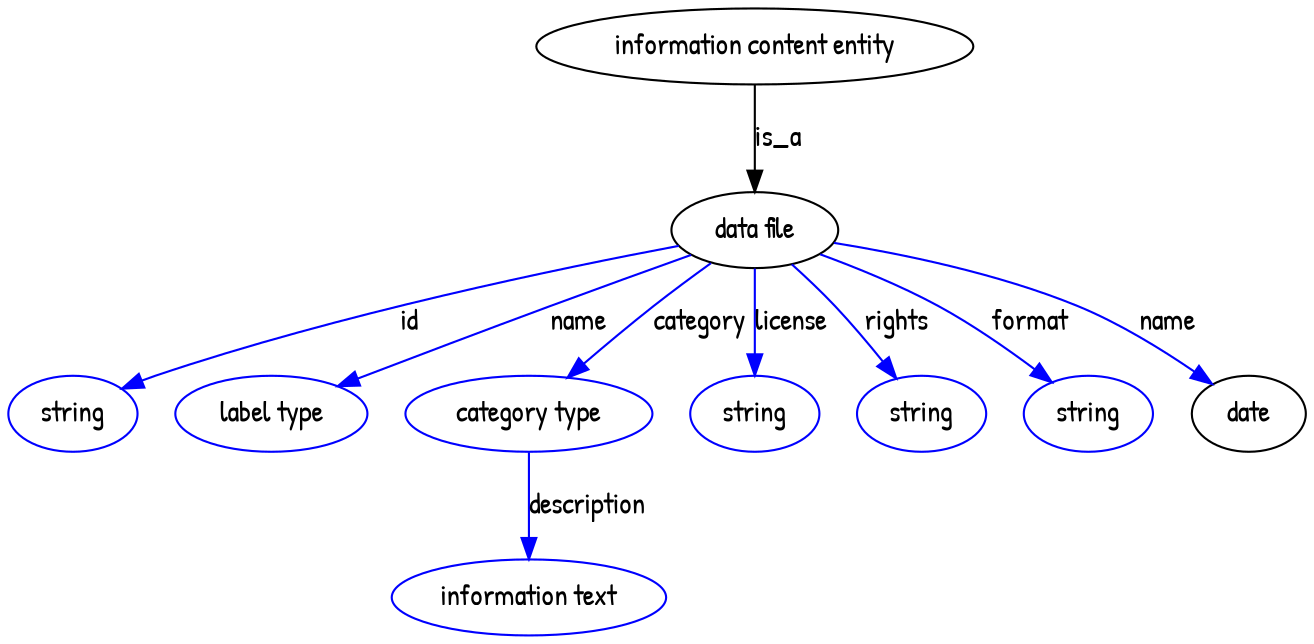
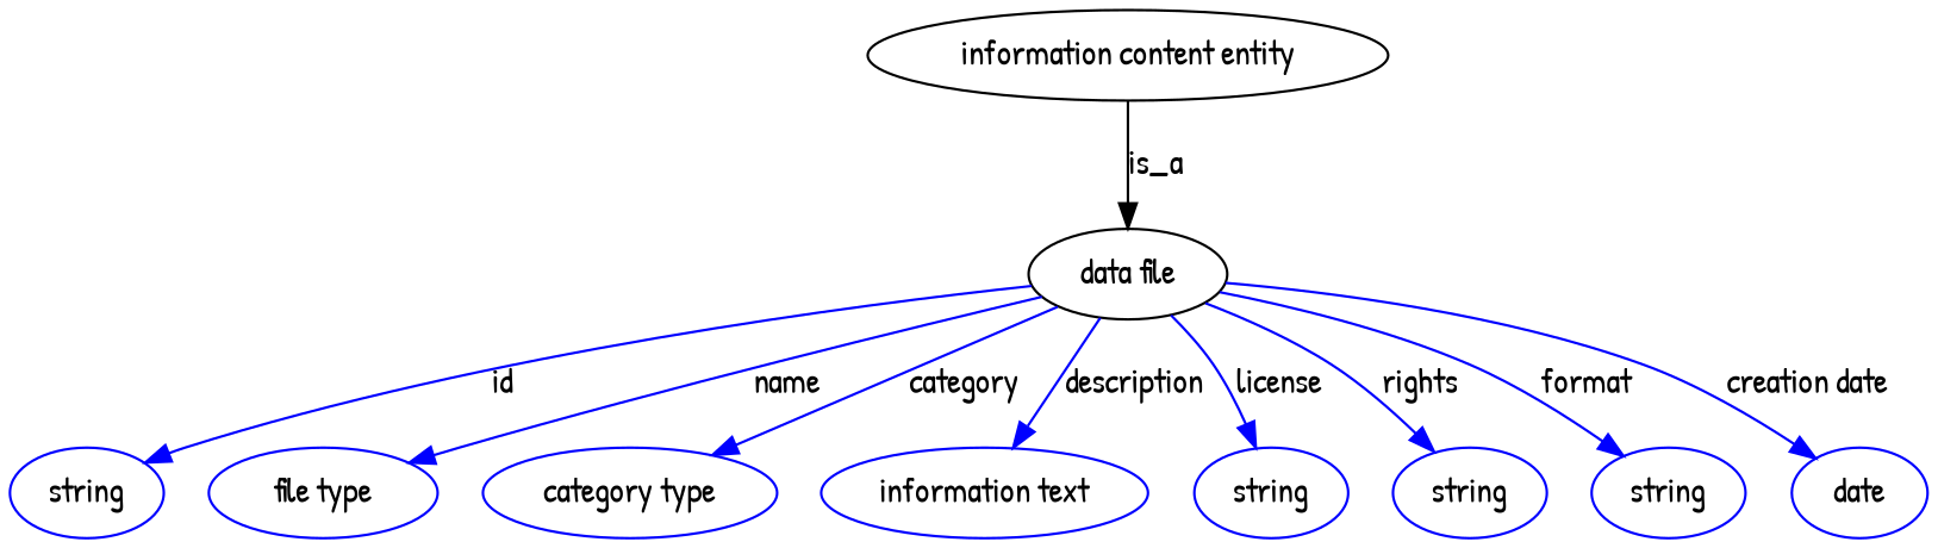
  digraph {
    fontname="Patrick Hand"
    node [fontname="Patrick Hand" color=blue]
    edge [color=blue fontname="Patrick Hand" style=solid]
    n1 [height=0.5 label="data file" width=1.1013 color=""]
    n2 [height=0.5 label=string width=0.84854]
-   n3 [height=0.5 label="label type" width=1.2638]
+   n3 [height=0.5 label="file type" width=1.2638]
    n4 [height=0.5 label="category type" width=1.6249]
    n5 [height=0.5 label="information text" width=1.6068]
    n6 [height=0.5 label=string width=0.84854]
    n7 [height=0.5 label=string width=0.84854]
    n8 [height=0.5 label=string width=0.84854]
-   n9 [color=black height=0.5 label=date width=0.75]
+   n9 [height=0.5 label=date width=0.75]
    "information content entity" [height=0.5 width=2.8706 color=""]
    n1 -> n2 [label=id]
    n1 -> n3 [label=name]
    n1 -> n4 [label=category]
-   n4 -> n5 [label=description]
+   n1 -> n5 [label=description]
    n1 -> n6 [label=license]
    n1 -> n7 [label=rights]
    n1 -> n8 [label=format]
-   n1 -> n9 [label=name]
+   n1 -> n9 [label="creation date"]
    "information content entity" -> n1 [label=is_a color="" style=""]
  }
